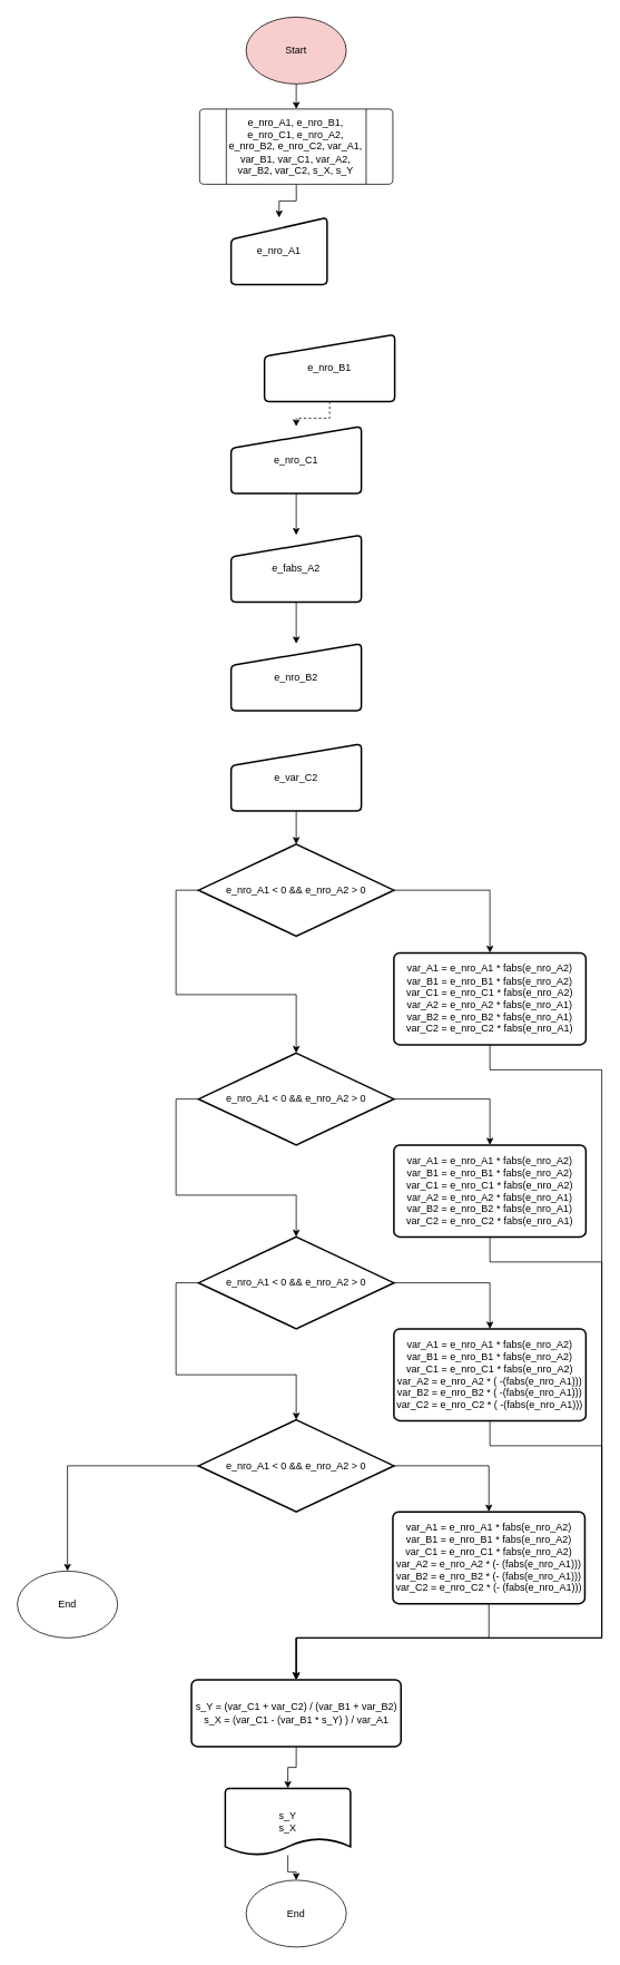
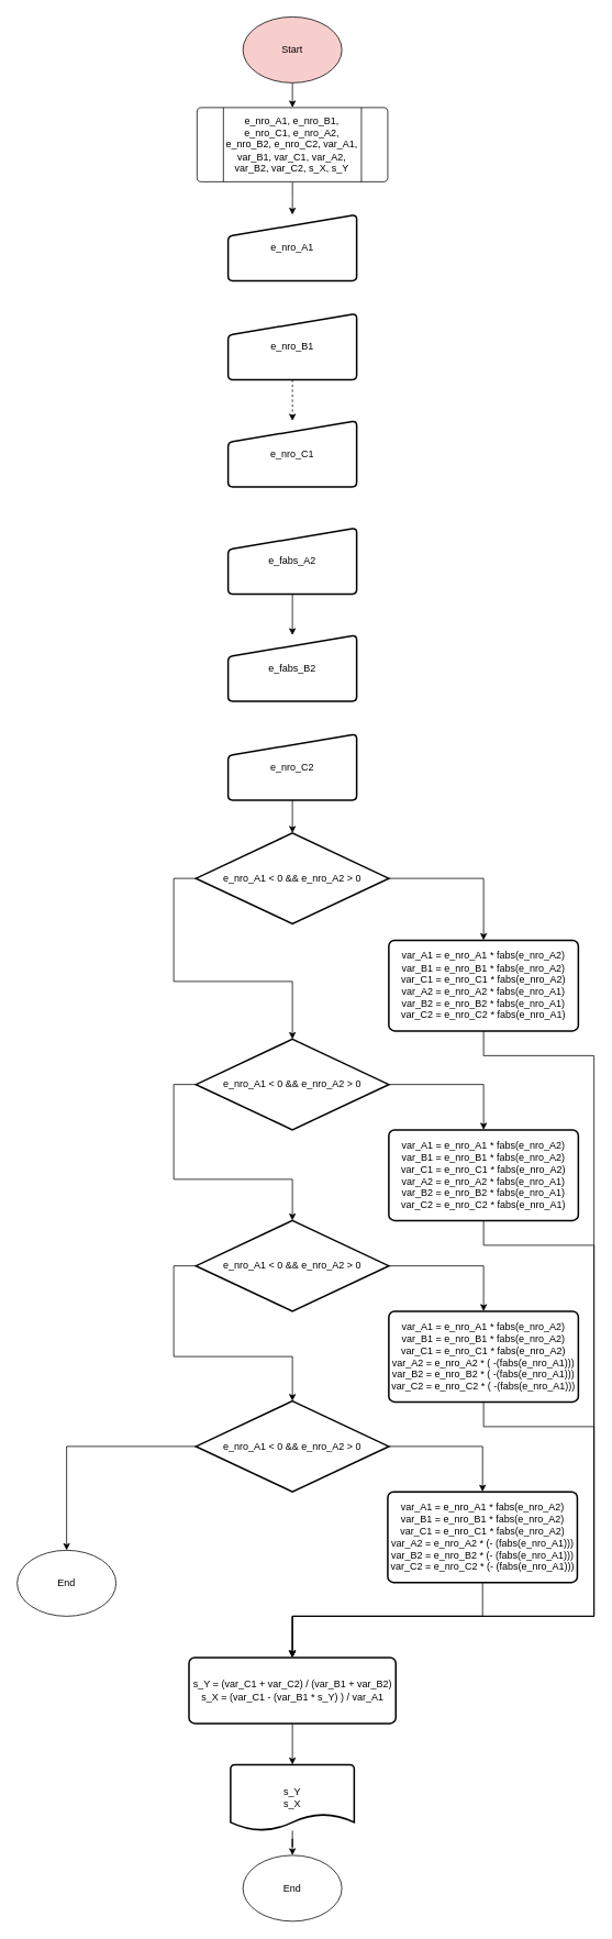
  <mxCell id="0" />
  <mxCell id="1" parent="0" />
  <mxCell id="2" value="" style="edgeStyle=orthogonalEdgeStyle;rounded=0;orthogonalLoop=1;jettySize=auto;html=1;" edge="1" parent="1" source="3" target="5"><mxGeometry relative="1" as="geometry" /></mxCell>
  <mxCell id="3" value="Start" style="ellipse;whiteSpace=wrap;html=1;fillColor=#f8cecc;" vertex="1" parent="1"><mxGeometry x="294" y="20" width="120" height="80" as="geometry" /></mxCell>
  <mxCell id="4" value="" style="edgeStyle=orthogonalEdgeStyle;rounded=0;orthogonalLoop=1;jettySize=auto;html=1;" edge="1" parent="1" source="5" target="6"><mxGeometry relative="1" as="geometry" /></mxCell>
  <mxCell id="5" value="e_nro_A1, e_nro_B1, e_nro_C1, e_nro_A2, e_nro_B2, e_nro_C2, var_A1, var_B1, var_C1, var_A2, var_B2, var_C2, s_X, s_Y" style="verticalLabelPosition=middle;verticalAlign=middle;html=1;shape=process;whiteSpace=wrap;rounded=1;size=0.14;arcSize=6;labelPosition=center;align=center;" vertex="1" parent="1"><mxGeometry x="238.25" y="130" width="231.5" height="90" as="geometry" /></mxCell>
- <mxCell id="6" value="e_nro_A1" style="html=1;strokeWidth=2;shape=manualInput;whiteSpace=wrap;rounded=1;size=26;arcSize=11;" vertex="1" parent="1"><mxGeometry x="276" y="260" width="115" height="80" as="geometry" /></mxCell>
+ <mxCell id="6" value="e_nro_A1" style="html=1;strokeWidth=2;shape=manualInput;whiteSpace=wrap;rounded=1;size=26;arcSize=11;" vertex="1" parent="1"><mxGeometry x="276" y="260" width="156" height="80" as="geometry" /></mxCell>
  <mxCell id="7" value="" style="edgeStyle=orthogonalEdgeStyle;rounded=0;orthogonalLoop=1;jettySize=auto;html=1;dashed=1;" edge="1" parent="1" source="8" target="10"><mxGeometry relative="1" as="geometry" /></mxCell>
- <mxCell id="8" value="e_nro_B1" style="html=1;strokeWidth=2;shape=manualInput;whiteSpace=wrap;rounded=1;size=26;arcSize=11;" vertex="1" parent="1"><mxGeometry x="316" y="400" width="156" height="80" as="geometry" /></mxCell>
- <mxCell id="9" value="" style="edgeStyle=orthogonalEdgeStyle;rounded=0;orthogonalLoop=1;jettySize=auto;html=1;" edge="1" parent="1" source="10" target="12"><mxGeometry relative="1" as="geometry" /></mxCell>
+ <mxCell id="8" value="e_nro_B1" style="html=1;strokeWidth=2;shape=manualInput;whiteSpace=wrap;rounded=1;size=26;arcSize=11;" vertex="1" parent="1"><mxGeometry x="276" y="380" width="156" height="80" as="geometry" /></mxCell>
  <mxCell id="10" value="e_nro_C1" style="html=1;strokeWidth=2;shape=manualInput;whiteSpace=wrap;rounded=1;size=26;arcSize=11;" vertex="1" parent="1"><mxGeometry x="276" y="510" width="156" height="80" as="geometry" /></mxCell>
  <mxCell id="11" value="" style="edgeStyle=orthogonalEdgeStyle;rounded=0;orthogonalLoop=1;jettySize=auto;html=1;" edge="1" parent="1" source="12" target="13"><mxGeometry relative="1" as="geometry" /></mxCell>
  <mxCell id="12" value="e_fabs_A2" style="html=1;strokeWidth=2;shape=manualInput;whiteSpace=wrap;rounded=1;size=26;arcSize=11;" vertex="1" parent="1"><mxGeometry x="276" y="640" width="156" height="80" as="geometry" /></mxCell>
- <mxCell id="13" value="e_nro_B2" style="html=1;strokeWidth=2;shape=manualInput;whiteSpace=wrap;rounded=1;size=26;arcSize=11;" vertex="1" parent="1"><mxGeometry x="276" y="770" width="156" height="80" as="geometry" /></mxCell>
+ <mxCell id="13" value="e_fabs_B2" style="html=1;strokeWidth=2;shape=manualInput;whiteSpace=wrap;rounded=1;size=26;arcSize=11;" vertex="1" parent="1"><mxGeometry x="276" y="770" width="156" height="80" as="geometry" /></mxCell>
  <mxCell id="14" value="" style="edgeStyle=orthogonalEdgeStyle;rounded=0;orthogonalLoop=1;jettySize=auto;html=1;" edge="1" parent="1" source="15" target="18"><mxGeometry relative="1" as="geometry" /></mxCell>
- <mxCell id="15" value="e_var_C2" style="html=1;strokeWidth=2;shape=manualInput;whiteSpace=wrap;rounded=1;size=26;arcSize=11;" vertex="1" parent="1"><mxGeometry x="276" y="890" width="156" height="80" as="geometry" /></mxCell>
+ <mxCell id="15" value="e_nro_C2" style="html=1;strokeWidth=2;shape=manualInput;whiteSpace=wrap;rounded=1;size=26;arcSize=11;" vertex="1" parent="1"><mxGeometry x="276" y="890" width="156" height="80" as="geometry" /></mxCell>
  <mxCell id="16" style="edgeStyle=orthogonalEdgeStyle;rounded=0;orthogonalLoop=1;jettySize=auto;html=1;exitX=1;exitY=0.5;exitDx=0;exitDy=0;exitPerimeter=0;entryX=0.5;entryY=0;entryDx=0;entryDy=0;" edge="1" parent="1" source="18" target="20"><mxGeometry relative="1" as="geometry" /></mxCell>
  <mxCell id="17" style="edgeStyle=orthogonalEdgeStyle;rounded=0;orthogonalLoop=1;jettySize=auto;html=1;exitX=0;exitY=0.5;exitDx=0;exitDy=0;exitPerimeter=0;entryX=0.5;entryY=0;entryDx=0;entryDy=0;entryPerimeter=0;" edge="1" parent="1" source="18" target="23"><mxGeometry relative="1" as="geometry"><Array as="points"><mxPoint x="210" y="1065" /><mxPoint x="210" y="1190" /><mxPoint x="354" y="1190" /></Array></mxGeometry></mxCell>
  <mxCell id="18" value="e_nro_A1 &amp;lt; 0 &amp;amp;&amp;amp; e_nro_A2 &amp;gt; 0" style="strokeWidth=2;html=1;shape=mxgraph.flowchart.decision;whiteSpace=wrap;" vertex="1" parent="1"><mxGeometry x="237" y="1010" width="234" height="110" as="geometry" /></mxCell>
  <mxCell id="19" style="edgeStyle=orthogonalEdgeStyle;rounded=0;orthogonalLoop=1;jettySize=auto;html=1;exitX=0.5;exitY=1;exitDx=0;exitDy=0;entryX=0.5;entryY=0;entryDx=0;entryDy=0;" edge="1" parent="1" source="20" target="38"><mxGeometry relative="1" as="geometry"><Array as="points"><mxPoint x="586" y="1280" /><mxPoint x="720" y="1280" /><mxPoint x="720" y="1960" /><mxPoint x="354" y="1960" /></Array></mxGeometry></mxCell>
  <mxCell id="20" value="var_A1 = e_nro_A1 * fabs(e_nro_A2)&lt;br&gt;var_B1 = e_nro_B1 * fabs(e_nro_A2)&lt;br&gt;var_C1 = e_nro_C1 * fabs(e_nro_A2)&lt;br&gt;var_A2 = e_nro_A2 * fabs(e_nro_A1)&lt;br&gt;var_B2 = e_nro_B2 * fabs(e_nro_A1)&lt;br&gt;var_C2 = e_nro_C2 * fabs(e_nro_A1)" style="rounded=1;whiteSpace=wrap;html=1;absoluteArcSize=1;arcSize=14;strokeWidth=2;" vertex="1" parent="1"><mxGeometry x="471" y="1140" width="230" height="110" as="geometry" /></mxCell>
  <mxCell id="21" style="edgeStyle=orthogonalEdgeStyle;rounded=0;orthogonalLoop=1;jettySize=auto;html=1;exitX=1;exitY=0.5;exitDx=0;exitDy=0;exitPerimeter=0;entryX=0.5;entryY=0;entryDx=0;entryDy=0;" edge="1" parent="1" source="23" target="25"><mxGeometry relative="1" as="geometry" /></mxCell>
  <mxCell id="22" style="edgeStyle=orthogonalEdgeStyle;rounded=0;orthogonalLoop=1;jettySize=auto;html=1;exitX=0;exitY=0.5;exitDx=0;exitDy=0;exitPerimeter=0;entryX=0.5;entryY=0;entryDx=0;entryDy=0;entryPerimeter=0;" edge="1" parent="1" source="23" target="28"><mxGeometry relative="1" as="geometry"><Array as="points"><mxPoint x="210" y="1315" /><mxPoint x="210" y="1430" /><mxPoint x="354" y="1430" /></Array></mxGeometry></mxCell>
  <mxCell id="23" value="e_nro_A1 &amp;lt; 0 &amp;amp;&amp;amp; e_nro_A2 &amp;gt; 0" style="strokeWidth=2;html=1;shape=mxgraph.flowchart.decision;whiteSpace=wrap;" vertex="1" parent="1"><mxGeometry x="237" y="1260" width="234" height="110" as="geometry" /></mxCell>
  <mxCell id="24" style="edgeStyle=orthogonalEdgeStyle;rounded=0;orthogonalLoop=1;jettySize=auto;html=1;exitX=0.5;exitY=1;exitDx=0;exitDy=0;entryX=0.5;entryY=0;entryDx=0;entryDy=0;" edge="1" parent="1" source="25" target="38"><mxGeometry relative="1" as="geometry"><Array as="points"><mxPoint x="586" y="1510" /><mxPoint x="720" y="1510" /><mxPoint x="720" y="1960" /><mxPoint x="354" y="1960" /></Array></mxGeometry></mxCell>
  <mxCell id="25" value="var_A1 = e_nro_A1 * fabs(e_nro_A2)&lt;br&gt;var_B1 = e_nro_B1 * fabs(e_nro_A2)&lt;br&gt;var_C1 = e_nro_C1 * fabs(e_nro_A2)&lt;br&gt;var_A2 = e_nro_A2 * fabs(e_nro_A1)&lt;br&gt;var_B2 = e_nro_B2 * fabs(e_nro_A1)&lt;br&gt;var_C2 = e_nro_C2 * fabs(e_nro_A1)" style="rounded=1;whiteSpace=wrap;html=1;absoluteArcSize=1;arcSize=14;strokeWidth=2;" vertex="1" parent="1"><mxGeometry x="471" y="1370" width="230" height="110" as="geometry" /></mxCell>
  <mxCell id="26" style="edgeStyle=orthogonalEdgeStyle;rounded=0;orthogonalLoop=1;jettySize=auto;html=1;exitX=1;exitY=0.5;exitDx=0;exitDy=0;exitPerimeter=0;entryX=0.5;entryY=0;entryDx=0;entryDy=0;" edge="1" parent="1" source="28" target="30"><mxGeometry relative="1" as="geometry" /></mxCell>
  <mxCell id="27" style="edgeStyle=orthogonalEdgeStyle;rounded=0;orthogonalLoop=1;jettySize=auto;html=1;exitX=0;exitY=0.5;exitDx=0;exitDy=0;exitPerimeter=0;entryX=0.5;entryY=0;entryDx=0;entryDy=0;entryPerimeter=0;" edge="1" parent="1" source="28" target="33"><mxGeometry relative="1" as="geometry"><Array as="points"><mxPoint x="210" y="1535" /><mxPoint x="210" y="1645" /><mxPoint x="354" y="1645" /></Array></mxGeometry></mxCell>
  <mxCell id="28" value="e_nro_A1 &amp;lt; 0 &amp;amp;&amp;amp; e_nro_A2 &amp;gt; 0" style="strokeWidth=2;html=1;shape=mxgraph.flowchart.decision;whiteSpace=wrap;" vertex="1" parent="1"><mxGeometry x="237" y="1480" width="234" height="110" as="geometry" /></mxCell>
  <mxCell id="29" style="edgeStyle=orthogonalEdgeStyle;rounded=0;orthogonalLoop=1;jettySize=auto;html=1;exitX=0.5;exitY=1;exitDx=0;exitDy=0;entryX=0.5;entryY=0;entryDx=0;entryDy=0;" edge="1" parent="1" source="30" target="38"><mxGeometry relative="1" as="geometry"><Array as="points"><mxPoint x="586" y="1730" /><mxPoint x="720" y="1730" /><mxPoint x="720" y="1960" /><mxPoint x="354" y="1960" /></Array></mxGeometry></mxCell>
  <mxCell id="30" value="var_A1 = e_nro_A1 * fabs(e_nro_A2)&lt;br&gt;var_B1 = e_nro_B1 * fabs(e_nro_A2)&lt;br&gt;var_C1 = e_nro_C1 * fabs(e_nro_A2)&lt;br&gt;var_A2 = e_nro_A2 * ( -(fabs(e_nro_A1)))&lt;br&gt;var_B2 = e_nro_B2 * ( -(fabs(e_nro_A1)))&lt;br&gt;var_C2 = e_nro_C2 * ( -(fabs(e_nro_A1)))" style="rounded=1;whiteSpace=wrap;html=1;absoluteArcSize=1;arcSize=14;strokeWidth=2;" vertex="1" parent="1"><mxGeometry x="471" y="1590" width="230" height="110" as="geometry" /></mxCell>
  <mxCell id="31" style="edgeStyle=orthogonalEdgeStyle;rounded=0;orthogonalLoop=1;jettySize=auto;html=1;exitX=1;exitY=0.5;exitDx=0;exitDy=0;exitPerimeter=0;entryX=0.5;entryY=0;entryDx=0;entryDy=0;" edge="1" parent="1" source="33" target="35"><mxGeometry relative="1" as="geometry" /></mxCell>
  <mxCell id="32" style="edgeStyle=orthogonalEdgeStyle;rounded=0;orthogonalLoop=1;jettySize=auto;html=1;exitX=0;exitY=0.5;exitDx=0;exitDy=0;exitPerimeter=0;entryX=0.5;entryY=0;entryDx=0;entryDy=0;" edge="1" parent="1" source="33" target="36"><mxGeometry relative="1" as="geometry" /></mxCell>
  <mxCell id="33" value="e_nro_A1 &amp;lt; 0 &amp;amp;&amp;amp; e_nro_A2 &amp;gt; 0" style="strokeWidth=2;html=1;shape=mxgraph.flowchart.decision;whiteSpace=wrap;" vertex="1" parent="1"><mxGeometry x="237" y="1699" width="234" height="110" as="geometry" /></mxCell>
  <mxCell id="34" style="edgeStyle=orthogonalEdgeStyle;rounded=0;orthogonalLoop=1;jettySize=auto;html=1;exitX=0.5;exitY=1;exitDx=0;exitDy=0;entryX=0.5;entryY=0;entryDx=0;entryDy=0;" edge="1" parent="1" source="35" target="38"><mxGeometry relative="1" as="geometry"><Array as="points"><mxPoint x="585" y="1960" /><mxPoint x="354" y="1960" /></Array></mxGeometry></mxCell>
  <mxCell id="35" value="var_A1 = e_nro_A1 * fabs(e_nro_A2)&lt;br&gt;var_B1 = e_nro_B1 * fabs(e_nro_A2)&lt;br&gt;var_C1 = e_nro_C1 * fabs(e_nro_A2)&lt;br&gt;var_A2 = e_nro_A2 * (- (fabs(e_nro_A1)))&lt;br&gt;var_B2 = e_nro_B2 * (- (fabs(e_nro_A1)))&lt;br&gt;var_C2 = e_nro_C2 * (- (fabs(e_nro_A1)))" style="rounded=1;whiteSpace=wrap;html=1;absoluteArcSize=1;arcSize=14;strokeWidth=2;" vertex="1" parent="1"><mxGeometry x="469.75" y="1809" width="230" height="110" as="geometry" /></mxCell>
  <mxCell id="36" value="End" style="ellipse;whiteSpace=wrap;html=1;" vertex="1" parent="1"><mxGeometry x="20" y="1880" width="120" height="80" as="geometry" /></mxCell>
  <mxCell id="37" value="" style="edgeStyle=orthogonalEdgeStyle;rounded=0;orthogonalLoop=1;jettySize=auto;html=1;" edge="1" parent="1" source="38" target="40"><mxGeometry relative="1" as="geometry" /></mxCell>
  <mxCell id="38" value="s_Y = (var_C1 + var_C2) / (var_B1 + var_B2)&lt;br&gt;s_X = (var_C1 - (var_B1 * s_Y) ) / var_A1" style="rounded=1;whiteSpace=wrap;html=1;absoluteArcSize=1;arcSize=14;strokeWidth=2;" vertex="1" parent="1"><mxGeometry x="228.5" y="2010" width="251" height="80" as="geometry" /></mxCell>
  <mxCell id="39" value="" style="edgeStyle=orthogonalEdgeStyle;rounded=0;orthogonalLoop=1;jettySize=auto;html=1;" edge="1" parent="1" source="40" target="41"><mxGeometry relative="1" as="geometry" /></mxCell>
- <mxCell id="40" value="s_Y&lt;br&gt;s_X" style="strokeWidth=2;html=1;shape=mxgraph.flowchart.document2;whiteSpace=wrap;size=0.25;" vertex="1" parent="1"><mxGeometry x="269" y="2140" width="150" height="80" as="geometry" /></mxCell>
+ <mxCell id="40" value="s_Y&lt;br&gt;s_X" style="strokeWidth=2;html=1;shape=mxgraph.flowchart.document2;whiteSpace=wrap;size=0.25;" vertex="1" parent="1"><mxGeometry x="279" y="2140" width="150" height="80" as="geometry" /></mxCell>
  <mxCell id="41" value="End" style="ellipse;whiteSpace=wrap;html=1;" vertex="1" parent="1"><mxGeometry x="294" y="2250" width="120" height="80" as="geometry" /></mxCell>
